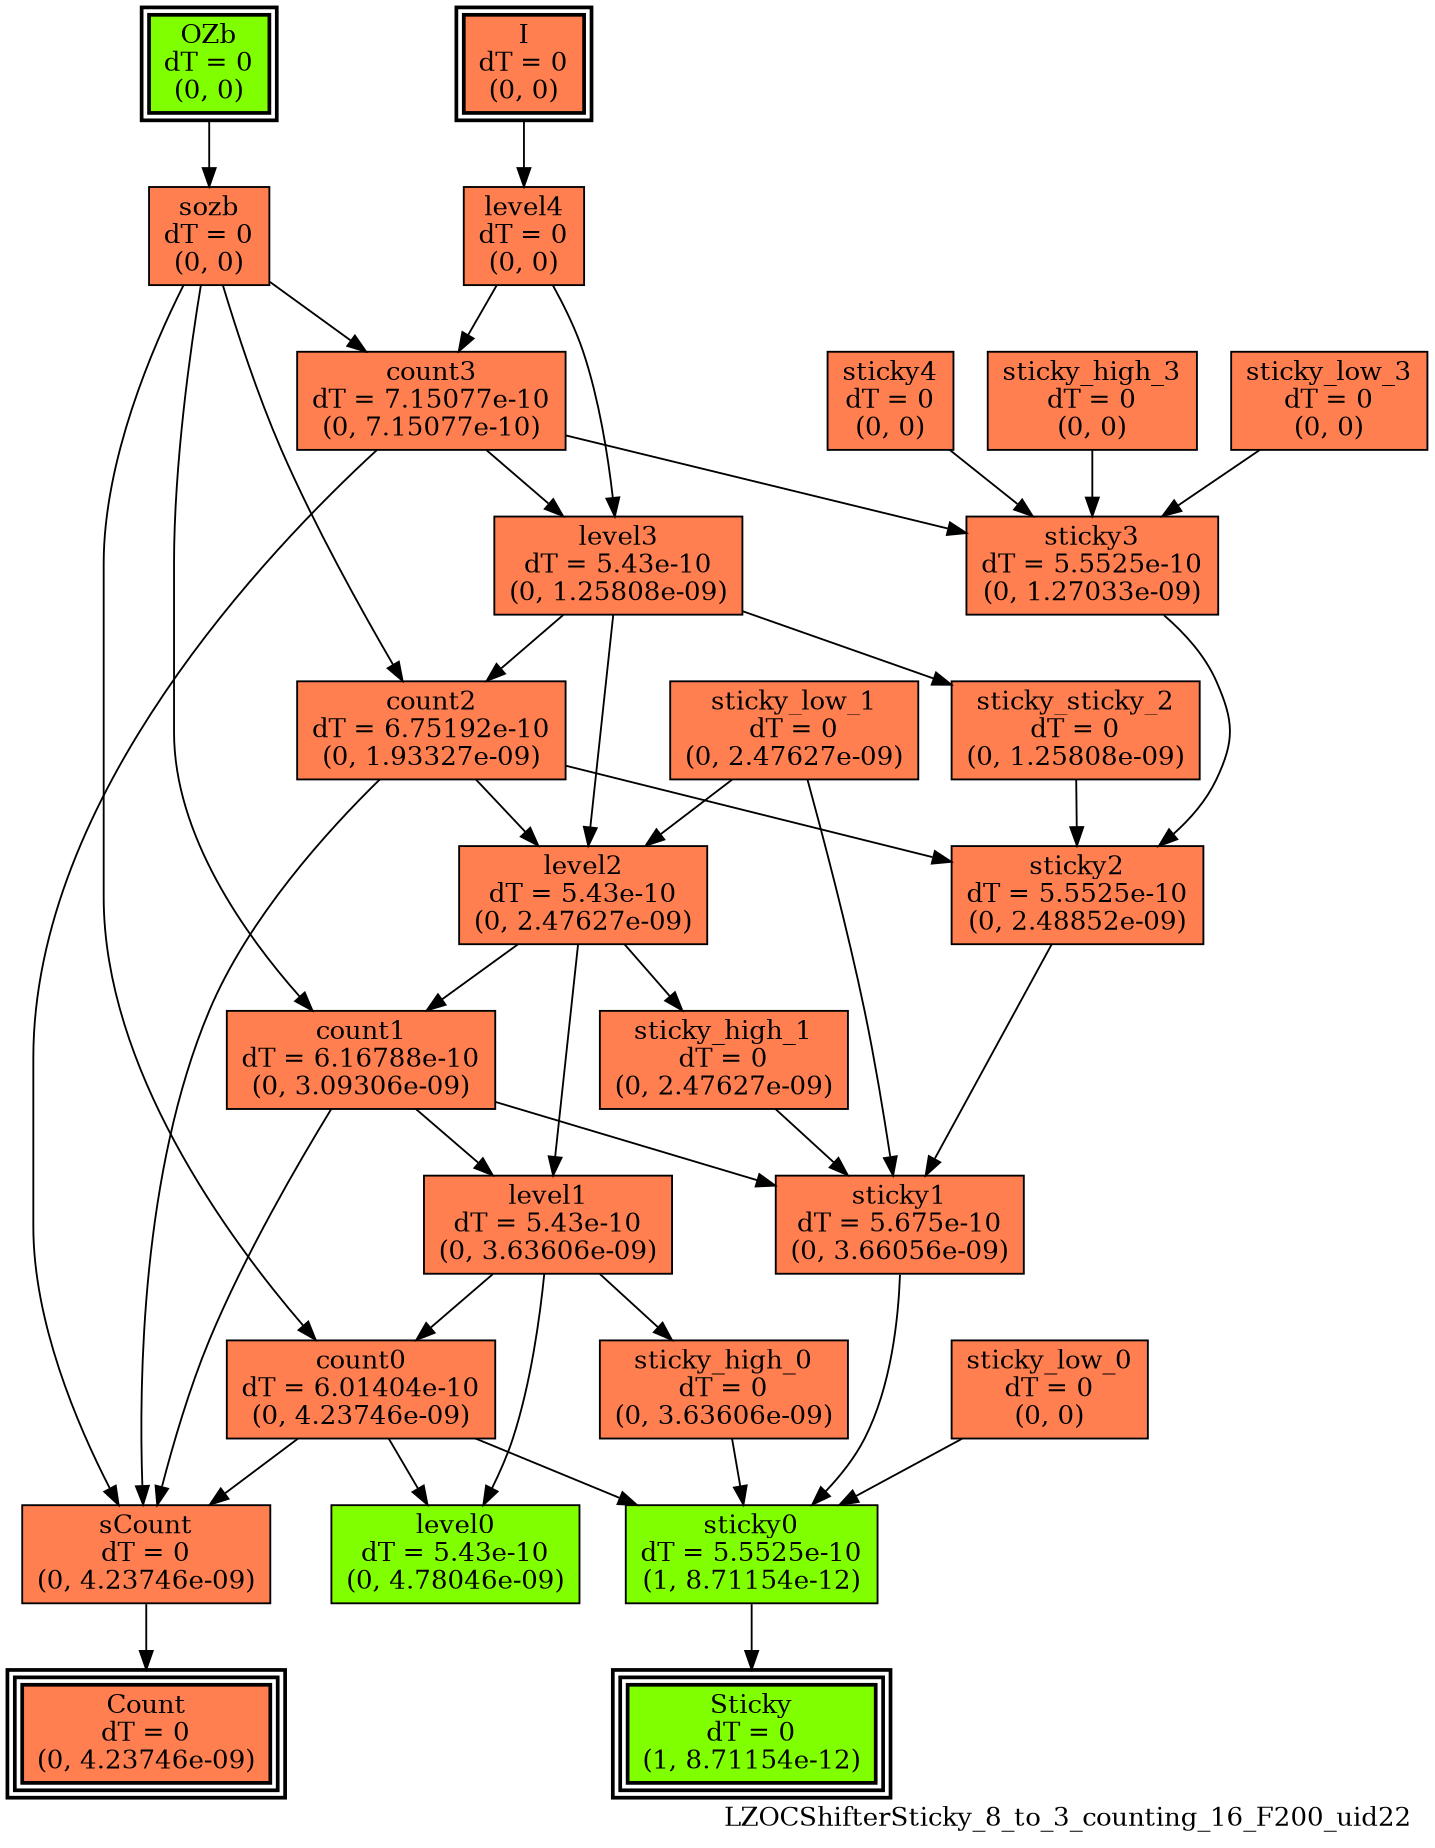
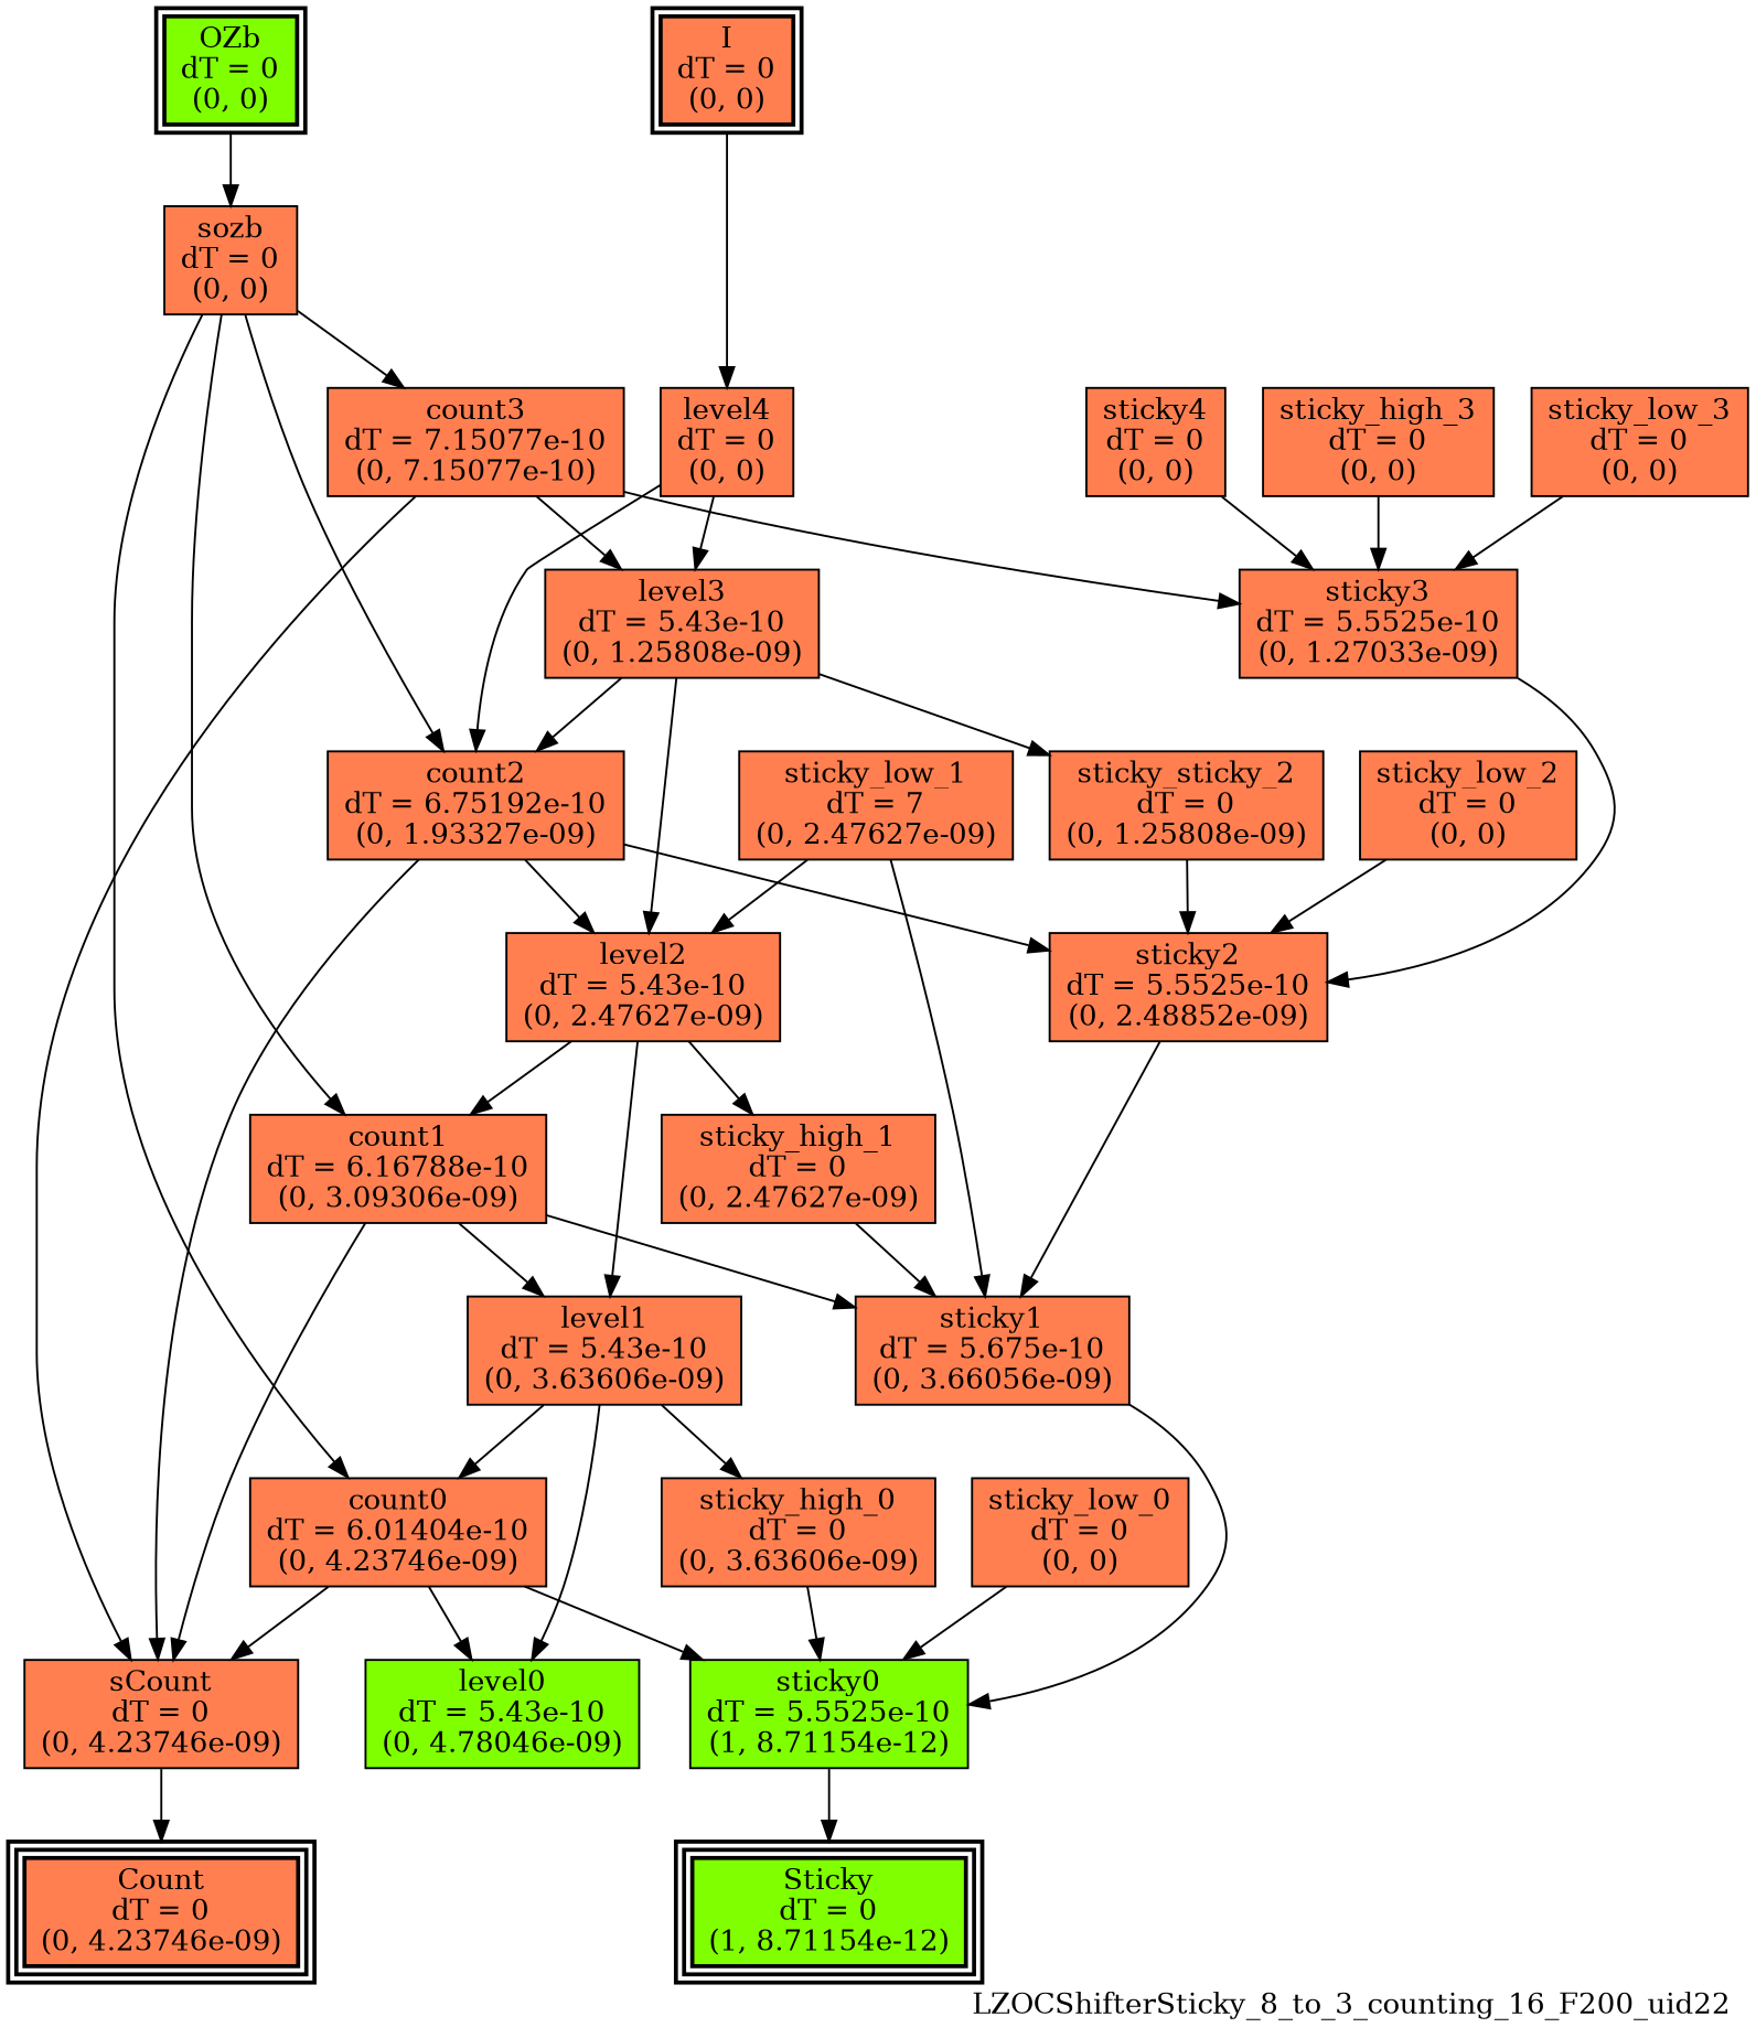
  digraph {
    label=LZOCShifterSticky_8_to_3_counting_16_F200_uid22
    labeljust=right
    labelloc=bottom
    nodesep=0.25
    ranksep=0.5
    node [color=black fillcolor=coral peripheries=1 shape=box style=filled]
    edge [arrowhead=normal arrowsize=1.0 arrowtail=normal color=black dir=forward]
    n1 [label="I\ndT = 0\n(0, 0)" peripheries=2 style="bold, filled"]
    n2 [fillcolor=chartreuse label="OZb\ndT = 0\n(0, 0)" peripheries=2 style="bold, filled"]
    n3 [label="Count\ndT = 0\n(0, 4.23746e-09)" peripheries=3 style="bold, filled"]
    n4 [fillcolor=chartreuse label="Sticky\ndT = 0\n(1, 8.71154e-12)" peripheries=3 style="bold, filled"]
    n5 [label="level4\ndT = 0\n(0, 0)"]
    n6 [label="sozb\ndT = 0\n(0, 0)"]
    n7 [label="count3\ndT = 7.15077e-10\n(0, 7.15077e-10)"]
    n8 [label="level3\ndT = 5.43e-10\n(0, 1.25808e-09)"]
    n9 [label="count2\ndT = 6.75192e-10\n(0, 1.93327e-09)"]
    n10 [label="count1\ndT = 6.16788e-10\n(0, 3.09306e-09)"]
    n11 [label="count0\ndT = 6.01404e-10\n(0, 4.23746e-09)"]
    n12 [label="sticky3\ndT = 5.5525e-10\n(0, 1.27033e-09)"]
    n13 [label="sCount\ndT = 0\n(0, 4.23746e-09)"]
    n14 [label="level2\ndT = 5.43e-10\n(0, 2.47627e-09)"]
    n15 [label="sticky_sticky_2\ndT = 0\n(0, 1.25808e-09)"]
    n16 [label="sticky2\ndT = 5.5525e-10\n(0, 2.48852e-09)"]
    n17 [label="level1\ndT = 5.43e-10\n(0, 3.63606e-09)"]
    n18 [label="sticky1\ndT = 5.675e-10\n(0, 3.66056e-09)"]
    n19 [fillcolor=chartreuse label="level0\ndT = 5.43e-10\n(0, 4.78046e-09)"]
    n20 [fillcolor=chartreuse label="sticky0\ndT = 5.5525e-10\n(1, 8.71154e-12)"]
    n21 [label="sticky4\ndT = 0\n(0, 0)"]
    n22 [label="sticky_high_1\ndT = 0\n(0, 2.47627e-09)"]
    n23 [label="sticky_high_3\ndT = 0\n(0, 0)"]
    n24 [label="sticky_low_3\ndT = 0\n(0, 0)"]
    n25 [label="sticky_high_0\ndT = 0\n(0, 3.63606e-09)"]
-   n26 [label="sticky_low_1\ndT = 0\n(0, 2.47627e-09)"]
+   n26 [label="sticky_low_1\ndT = 7\n(0, 2.47627e-09)"]
+   n27 [label="sticky_low_2\ndT = 0\n(0, 0)"]
    n28 [label="sticky_low_0\ndT = 0\n(0, 0)"]
    subgraph sub_1 {
      rank=same
      n1
      n2
    }
    subgraph sub_2 {
      rank=same
      n3
      n4
    }
    n1 -> n5
    n2 -> n6
-   n5 -> n7
+   n5 -> n9
    n5 -> n8
    n6 -> n7
    n6 -> n9
    n6 -> n10
    n6 -> n11
    n7 -> n8
    n7 -> n12
    n7 -> n13
    n8 -> n9
    n8 -> n14
    n8 -> n15
    n9 -> n13
    n9 -> n14
    n9 -> n16
    n10 -> n13
    n10 -> n17
    n10 -> n18
    n11 -> n13
    n11 -> n19
    n11 -> n20
    n12 -> n16
    n13 -> n3
    n14 -> n10
    n14 -> n17
    n14 -> n22
    n15 -> n16
    n16 -> n18
    n17 -> n11
    n17 -> n19
    n17 -> n25
    n18 -> n20
    n20 -> n4
    n21 -> n12
    n22 -> n18
    n23 -> n12
    n24 -> n12
    n25 -> n20
    n26 -> n14
    n26 -> n18
+   n27 -> n16
    n28 -> n20
  }
